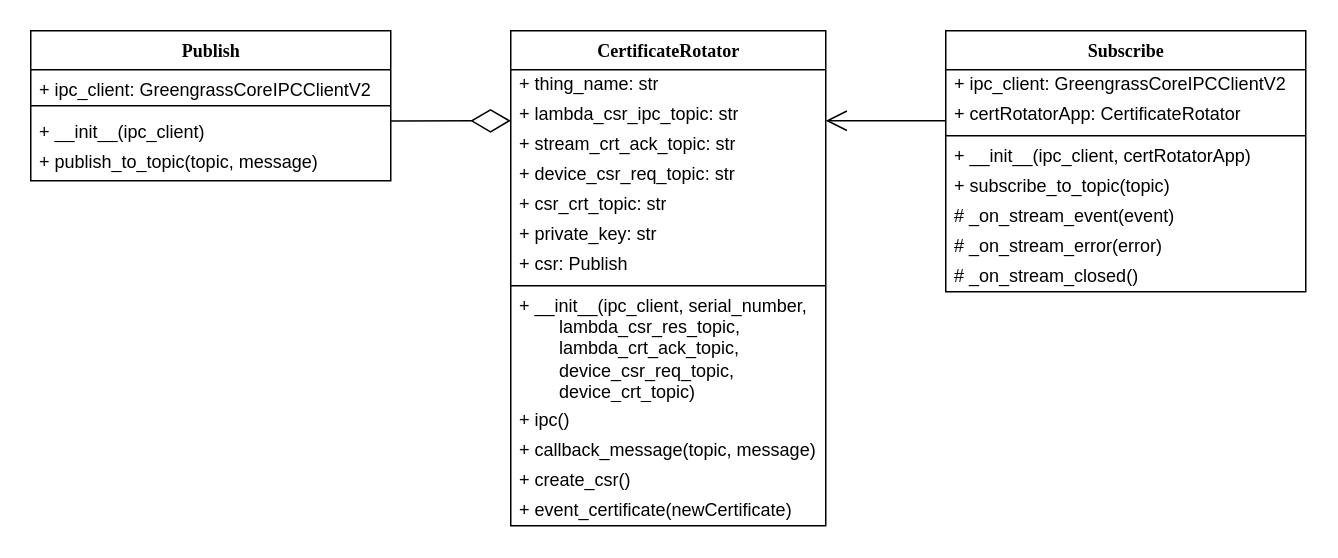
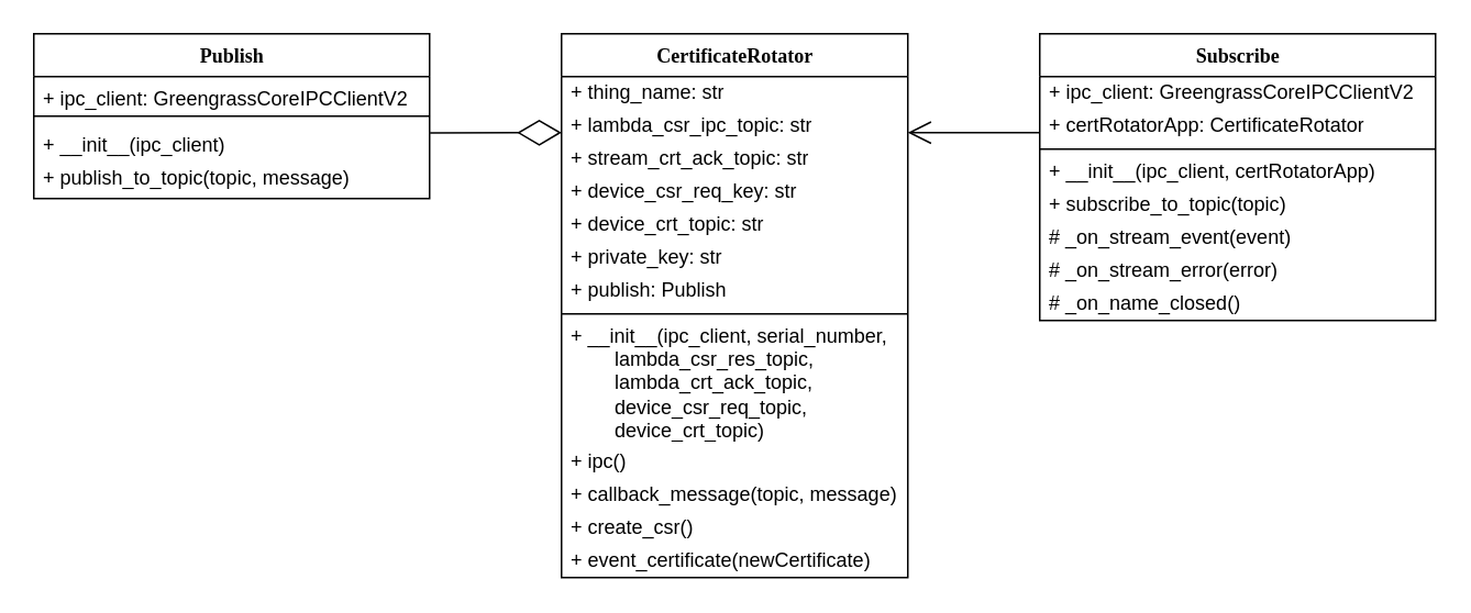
  <mxCell id="0" />
  <mxCell id="1" parent="0" />
  <mxCell id="2" value="Publish" style="swimlane;html=1;fontStyle=1;align=center;verticalAlign=top;childLayout=stackLayout;horizontal=1;startSize=26;horizontalStack=0;resizeParent=1;resizeLast=0;collapsible=1;marginBottom=0;swimlaneFillColor=#ffffff;rounded=0;shadow=0;comic=0;labelBackgroundColor=none;strokeWidth=1;fillColor=none;fontFamily=Verdana;fontSize=12" parent="1" vertex="1"><mxGeometry x="20" y="20" width="240" height="100" as="geometry" /></mxCell>
  <mxCell id="3" value="+&amp;nbsp;ipc_client&lt;span style=&quot;background-color: initial;&quot;&gt;:&amp;nbsp;&lt;/span&gt;GreengrassCoreIPCClientV2" style="text;html=1;strokeColor=none;fillColor=none;align=left;verticalAlign=top;spacingLeft=4;spacingRight=4;whiteSpace=wrap;overflow=hidden;rotatable=0;points=[[0,0.5],[1,0.5]];portConstraint=eastwest;" parent="2" vertex="1"><mxGeometry y="26" width="240" height="20" as="geometry" /></mxCell>
  <mxCell id="4" value="" style="line;html=1;strokeWidth=1;fillColor=none;align=left;verticalAlign=middle;spacingTop=-1;spacingLeft=3;spacingRight=3;rotatable=0;labelPosition=right;points=[];portConstraint=eastwest;" parent="2" vertex="1"><mxGeometry y="46" width="240" height="8" as="geometry" /></mxCell>
  <mxCell id="5" value="+&amp;nbsp;__init__(ipc_client&lt;span style=&quot;background-color: initial;&quot;&gt;)&lt;/span&gt;" style="text;html=1;strokeColor=none;fillColor=none;align=left;verticalAlign=top;spacingLeft=4;spacingRight=4;whiteSpace=wrap;overflow=hidden;rotatable=0;points=[[0,0.5],[1,0.5]];portConstraint=eastwest;" parent="2" vertex="1"><mxGeometry y="54" width="240" height="20" as="geometry" /></mxCell>
  <mxCell id="6" value="+&amp;nbsp;publish_to_topic&lt;span style=&quot;background-color: initial;&quot;&gt;(topic, message)&lt;/span&gt;" style="text;html=1;strokeColor=none;fillColor=none;align=left;verticalAlign=top;spacingLeft=4;spacingRight=4;whiteSpace=wrap;overflow=hidden;rotatable=0;points=[[0,0.5],[1,0.5]];portConstraint=eastwest;" parent="2" vertex="1"><mxGeometry y="74" width="240" height="20" as="geometry" /></mxCell>
  <mxCell id="7" value="CertificateRotator" style="swimlane;html=1;fontStyle=1;align=center;verticalAlign=top;childLayout=stackLayout;horizontal=1;startSize=26;horizontalStack=0;resizeParent=1;resizeLast=0;collapsible=1;marginBottom=0;swimlaneFillColor=#ffffff;rounded=0;shadow=0;comic=0;labelBackgroundColor=none;strokeWidth=1;fillColor=none;fontFamily=Verdana;fontSize=12" parent="1" vertex="1"><mxGeometry x="340" y="20" width="210" height="330" as="geometry" /></mxCell>
  <mxCell id="8" value="+&amp;nbsp;thing_name&lt;span style=&quot;background-color: initial;&quot;&gt;: str&lt;/span&gt;" style="text;html=1;strokeColor=none;fillColor=none;align=left;verticalAlign=middle;spacingLeft=4;spacingRight=4;whiteSpace=wrap;overflow=hidden;rotatable=0;points=[[0,0.5],[1,0.5]];portConstraint=eastwest;" parent="7" vertex="1"><mxGeometry y="26" width="210" height="20" as="geometry" /></mxCell>
  <mxCell id="9" value="+&amp;nbsp;lambda_csr_ipc_topic&lt;span style=&quot;background-color: initial;&quot;&gt;: str&lt;/span&gt;" style="text;html=1;strokeColor=none;fillColor=none;align=left;verticalAlign=middle;spacingLeft=4;spacingRight=4;whiteSpace=wrap;overflow=hidden;rotatable=0;points=[[0,0.5],[1,0.5]];portConstraint=eastwest;" parent="7" vertex="1"><mxGeometry y="46" width="210" height="20" as="geometry" /></mxCell>
  <mxCell id="10" value="+&amp;nbsp;stream_crt_ack_topic&lt;span style=&quot;background-color: initial;&quot;&gt;: str&lt;/span&gt;" style="text;html=1;strokeColor=none;fillColor=none;align=left;verticalAlign=middle;spacingLeft=4;spacingRight=4;whiteSpace=wrap;overflow=hidden;rotatable=0;points=[[0,0.5],[1,0.5]];portConstraint=eastwest;" parent="7" vertex="1"><mxGeometry y="66" width="210" height="20" as="geometry" /></mxCell>
- <mxCell id="11" value="+&amp;nbsp;device_csr_req_topic&lt;span style=&quot;background-color: initial;&quot;&gt;: str&lt;/span&gt;" style="text;html=1;strokeColor=none;fillColor=none;align=left;verticalAlign=middle;spacingLeft=4;spacingRight=4;whiteSpace=wrap;overflow=hidden;rotatable=0;points=[[0,0.5],[1,0.5]];portConstraint=eastwest;" parent="7" vertex="1"><mxGeometry y="86" width="210" height="20" as="geometry" /></mxCell>
- <mxCell id="12" value="+&amp;nbsp;csr_crt_topic&lt;span style=&quot;background-color: initial;&quot;&gt;: str&lt;/span&gt;" style="text;html=1;strokeColor=none;fillColor=none;align=left;verticalAlign=middle;spacingLeft=4;spacingRight=4;whiteSpace=wrap;overflow=hidden;rotatable=0;points=[[0,0.5],[1,0.5]];portConstraint=eastwest;" parent="7" vertex="1"><mxGeometry y="106" width="210" height="20" as="geometry" /></mxCell>
+ <mxCell id="11" value="+&amp;nbsp;device_csr_req_key&lt;span style=&quot;background-color: initial;&quot;&gt;: str&lt;/span&gt;" style="text;html=1;strokeColor=none;fillColor=none;align=left;verticalAlign=middle;spacingLeft=4;spacingRight=4;whiteSpace=wrap;overflow=hidden;rotatable=0;points=[[0,0.5],[1,0.5]];portConstraint=eastwest;" parent="7" vertex="1"><mxGeometry y="86" width="210" height="20" as="geometry" /></mxCell>
+ <mxCell id="12" value="+&amp;nbsp;device_crt_topic&lt;span style=&quot;background-color: initial;&quot;&gt;: str&lt;/span&gt;" style="text;html=1;strokeColor=none;fillColor=none;align=left;verticalAlign=middle;spacingLeft=4;spacingRight=4;whiteSpace=wrap;overflow=hidden;rotatable=0;points=[[0,0.5],[1,0.5]];portConstraint=eastwest;" parent="7" vertex="1"><mxGeometry y="106" width="210" height="20" as="geometry" /></mxCell>
  <mxCell id="13" value="+&amp;nbsp;private_key&lt;span style=&quot;background-color: initial;&quot;&gt;: str&lt;/span&gt;" style="text;html=1;strokeColor=none;fillColor=none;align=left;verticalAlign=middle;spacingLeft=4;spacingRight=4;whiteSpace=wrap;overflow=hidden;rotatable=0;points=[[0,0.5],[1,0.5]];portConstraint=eastwest;" parent="7" vertex="1"><mxGeometry y="126" width="210" height="20" as="geometry" /></mxCell>
- <mxCell id="14" value="+&amp;nbsp;csr&lt;span style=&quot;background-color: initial;&quot;&gt;:&amp;nbsp;&lt;/span&gt;Publish" style="text;html=1;strokeColor=none;fillColor=none;align=left;verticalAlign=middle;spacingLeft=4;spacingRight=4;whiteSpace=wrap;overflow=hidden;rotatable=0;points=[[0,0.5],[1,0.5]];portConstraint=eastwest;" parent="7" vertex="1"><mxGeometry y="146" width="210" height="20" as="geometry" /></mxCell>
+ <mxCell id="14" value="+&amp;nbsp;publish&lt;span style=&quot;background-color: initial;&quot;&gt;:&amp;nbsp;&lt;/span&gt;Publish" style="text;html=1;strokeColor=none;fillColor=none;align=left;verticalAlign=middle;spacingLeft=4;spacingRight=4;whiteSpace=wrap;overflow=hidden;rotatable=0;points=[[0,0.5],[1,0.5]];portConstraint=eastwest;" parent="7" vertex="1"><mxGeometry y="146" width="210" height="20" as="geometry" /></mxCell>
  <mxCell id="15" value="" style="line;html=1;strokeWidth=1;fillColor=none;align=left;verticalAlign=middle;spacingTop=-1;spacingLeft=3;spacingRight=3;rotatable=0;labelPosition=right;points=[];portConstraint=eastwest;" parent="7" vertex="1"><mxGeometry y="166" width="210" height="8" as="geometry" /></mxCell>
  <mxCell id="16" value="+&amp;nbsp;__init__(ipc_client, serial_number,&lt;br&gt;&lt;span style=&quot;white-space: pre;&quot;&gt;&#09;&lt;/span&gt;lambda_csr_res_topic,&lt;br&gt;&lt;span style=&quot;white-space: pre;&quot;&gt;&#09;&lt;/span&gt;lambda_crt_ack_topic,&lt;br&gt;&lt;span style=&quot;white-space: pre;&quot;&gt;&#09;&lt;/span&gt;device_csr_req_topic,&lt;br&gt;&lt;span style=&quot;background-color: initial;&quot;&gt;&lt;span style=&quot;white-space: pre;&quot;&gt;&#09;&lt;/span&gt;device_crt_topic&lt;/span&gt;&lt;span style=&quot;background-color: initial;&quot;&gt;)&lt;/span&gt;" style="text;html=1;strokeColor=none;fillColor=none;align=left;verticalAlign=middle;spacingLeft=4;spacingRight=4;whiteSpace=wrap;overflow=hidden;rotatable=0;points=[[0,0.5],[1,0.5]];portConstraint=eastwest;" parent="7" vertex="1"><mxGeometry y="174" width="210" height="76" as="geometry" /></mxCell>
  <mxCell id="17" value="+&amp;nbsp;ipc&lt;span style=&quot;background-color: initial;&quot;&gt;()&lt;/span&gt;" style="text;html=1;strokeColor=none;fillColor=none;align=left;verticalAlign=middle;spacingLeft=4;spacingRight=4;whiteSpace=wrap;overflow=hidden;rotatable=0;points=[[0,0.5],[1,0.5]];portConstraint=eastwest;" parent="7" vertex="1"><mxGeometry y="250" width="210" height="20" as="geometry" /></mxCell>
  <mxCell id="18" value="+&amp;nbsp;callback_message(topic, message&lt;span style=&quot;background-color: initial;&quot;&gt;)&lt;/span&gt;" style="text;html=1;strokeColor=none;fillColor=none;align=left;verticalAlign=middle;spacingLeft=4;spacingRight=4;whiteSpace=wrap;overflow=hidden;rotatable=0;points=[[0,0.5],[1,0.5]];portConstraint=eastwest;" parent="7" vertex="1"><mxGeometry y="270" width="210" height="20" as="geometry" /></mxCell>
  <mxCell id="19" value="+&amp;nbsp;create_csr&lt;span style=&quot;background-color: initial;&quot;&gt;()&lt;/span&gt;" style="text;html=1;strokeColor=none;fillColor=none;align=left;verticalAlign=middle;spacingLeft=4;spacingRight=4;whiteSpace=wrap;overflow=hidden;rotatable=0;points=[[0,0.5],[1,0.5]];portConstraint=eastwest;" parent="7" vertex="1"><mxGeometry y="290" width="210" height="20" as="geometry" /></mxCell>
  <mxCell id="20" value="+&amp;nbsp;event_certificate(newCertificate&lt;span style=&quot;background-color: initial;&quot;&gt;)&lt;/span&gt;" style="text;html=1;strokeColor=none;fillColor=none;align=left;verticalAlign=middle;spacingLeft=4;spacingRight=4;whiteSpace=wrap;overflow=hidden;rotatable=0;points=[[0,0.5],[1,0.5]];portConstraint=eastwest;" parent="7" vertex="1"><mxGeometry y="310" width="210" height="20" as="geometry" /></mxCell>
  <mxCell id="21" value="Subscribe" style="swimlane;html=1;fontStyle=1;align=center;verticalAlign=top;childLayout=stackLayout;horizontal=1;startSize=26;horizontalStack=0;resizeParent=1;resizeLast=0;collapsible=1;marginBottom=0;swimlaneFillColor=#ffffff;rounded=0;shadow=0;comic=0;labelBackgroundColor=none;strokeWidth=1;fillColor=none;fontFamily=Verdana;fontSize=12" parent="1" vertex="1"><mxGeometry x="630" y="20" width="240" height="174" as="geometry" /></mxCell>
  <mxCell id="22" value="+&amp;nbsp;ipc_client:&amp;nbsp;GreengrassCoreIPCClientV2" style="text;html=1;strokeColor=none;fillColor=none;align=left;verticalAlign=middle;spacingLeft=4;spacingRight=4;whiteSpace=wrap;overflow=hidden;rotatable=0;points=[[0,0.5],[1,0.5]];portConstraint=eastwest;" parent="21" vertex="1"><mxGeometry y="26" width="240" height="20" as="geometry" /></mxCell>
  <mxCell id="23" value="+&amp;nbsp;certRotatorApp&lt;span style=&quot;background-color: initial;&quot;&gt;:&amp;nbsp;&lt;/span&gt;CertificateRotator" style="text;html=1;strokeColor=none;fillColor=none;align=left;verticalAlign=middle;spacingLeft=4;spacingRight=4;whiteSpace=wrap;overflow=hidden;rotatable=0;points=[[0,0.5],[1,0.5]];portConstraint=eastwest;" parent="21" vertex="1"><mxGeometry y="46" width="240" height="20" as="geometry" /></mxCell>
  <mxCell id="24" value="" style="line;html=1;strokeWidth=1;fillColor=none;align=left;verticalAlign=middle;spacingTop=-1;spacingLeft=3;spacingRight=3;rotatable=0;labelPosition=right;points=[];portConstraint=eastwest;" parent="21" vertex="1"><mxGeometry y="66" width="240" height="8" as="geometry" /></mxCell>
  <mxCell id="25" value="+&amp;nbsp;__init__(ipc_client, certRotatorApp&lt;span style=&quot;background-color: initial;&quot;&gt;)&lt;/span&gt;" style="text;html=1;strokeColor=none;fillColor=none;align=left;verticalAlign=middle;spacingLeft=4;spacingRight=4;whiteSpace=wrap;overflow=hidden;rotatable=0;points=[[0,0.5],[1,0.5]];portConstraint=eastwest;" parent="21" vertex="1"><mxGeometry y="74" width="240" height="20" as="geometry" /></mxCell>
  <mxCell id="26" value="+&amp;nbsp;subscribe_to_topic(topic&lt;span style=&quot;background-color: initial;&quot;&gt;)&lt;/span&gt;" style="text;html=1;strokeColor=none;fillColor=none;align=left;verticalAlign=middle;spacingLeft=4;spacingRight=4;whiteSpace=wrap;overflow=hidden;rotatable=0;points=[[0,0.5],[1,0.5]];portConstraint=eastwest;" parent="21" vertex="1"><mxGeometry y="94" width="240" height="20" as="geometry" /></mxCell>
  <mxCell id="27" value="#&amp;nbsp;_on_stream_event&lt;span style=&quot;background-color: initial;&quot;&gt;(event&lt;/span&gt;&lt;span style=&quot;background-color: initial;&quot;&gt;)&lt;/span&gt;" style="text;html=1;strokeColor=none;fillColor=none;align=left;verticalAlign=middle;spacingLeft=4;spacingRight=4;whiteSpace=wrap;overflow=hidden;rotatable=0;points=[[0,0.5],[1,0.5]];portConstraint=eastwest;" parent="21" vertex="1"><mxGeometry y="114" width="240" height="20" as="geometry" /></mxCell>
  <mxCell id="28" value="#&amp;nbsp;_on_stream_error&lt;span style=&quot;background-color: initial;&quot;&gt;(error&lt;/span&gt;&lt;span style=&quot;background-color: initial;&quot;&gt;)&lt;/span&gt;" style="text;html=1;strokeColor=none;fillColor=none;align=left;verticalAlign=middle;spacingLeft=4;spacingRight=4;whiteSpace=wrap;overflow=hidden;rotatable=0;points=[[0,0.5],[1,0.5]];portConstraint=eastwest;" parent="21" vertex="1"><mxGeometry y="134" width="240" height="20" as="geometry" /></mxCell>
- <mxCell id="29" value="#&amp;nbsp;_on_stream_closed&lt;span style=&quot;background-color: initial;&quot;&gt;(&lt;/span&gt;&lt;span style=&quot;background-color: initial;&quot;&gt;)&lt;/span&gt;" style="text;html=1;strokeColor=none;fillColor=none;align=left;verticalAlign=middle;spacingLeft=4;spacingRight=4;whiteSpace=wrap;overflow=hidden;rotatable=0;points=[[0,0.5],[1,0.5]];portConstraint=eastwest;" parent="21" vertex="1"><mxGeometry y="154" width="240" height="20" as="geometry" /></mxCell>
+ <mxCell id="29" value="#&amp;nbsp;_on_name_closed&lt;span style=&quot;background-color: initial;&quot;&gt;(&lt;/span&gt;&lt;span style=&quot;background-color: initial;&quot;&gt;)&lt;/span&gt;" style="text;html=1;strokeColor=none;fillColor=none;align=left;verticalAlign=middle;spacingLeft=4;spacingRight=4;whiteSpace=wrap;overflow=hidden;rotatable=0;points=[[0,0.5],[1,0.5]];portConstraint=eastwest;" parent="21" vertex="1"><mxGeometry y="154" width="240" height="20" as="geometry" /></mxCell>
  <mxCell id="30" value="" style="endArrow=diamondThin;endFill=0;endSize=24;html=1;rounded=0;exitX=1.001;exitY=0.806;exitDx=0;exitDy=0;exitPerimeter=0;" parent="1" edge="1"><mxGeometry width="160" relative="1" as="geometry"><mxPoint x="260.24" y="80.12" as="sourcePoint" /><mxPoint x="340" y="80" as="targetPoint" /></mxGeometry></mxCell>
  <mxCell id="31" value="" style="endArrow=open;endSize=12;html=1;rounded=0;entryX=1;entryY=0.2;entryDx=0;entryDy=0;entryPerimeter=0;exitX=0;exitY=0.5;exitDx=0;exitDy=0;exitPerimeter=0;" parent="1" edge="1"><mxGeometry width="160" relative="1" as="geometry"><mxPoint x="630" y="80" as="sourcePoint" /><mxPoint x="550" y="80" as="targetPoint" /></mxGeometry></mxCell>
